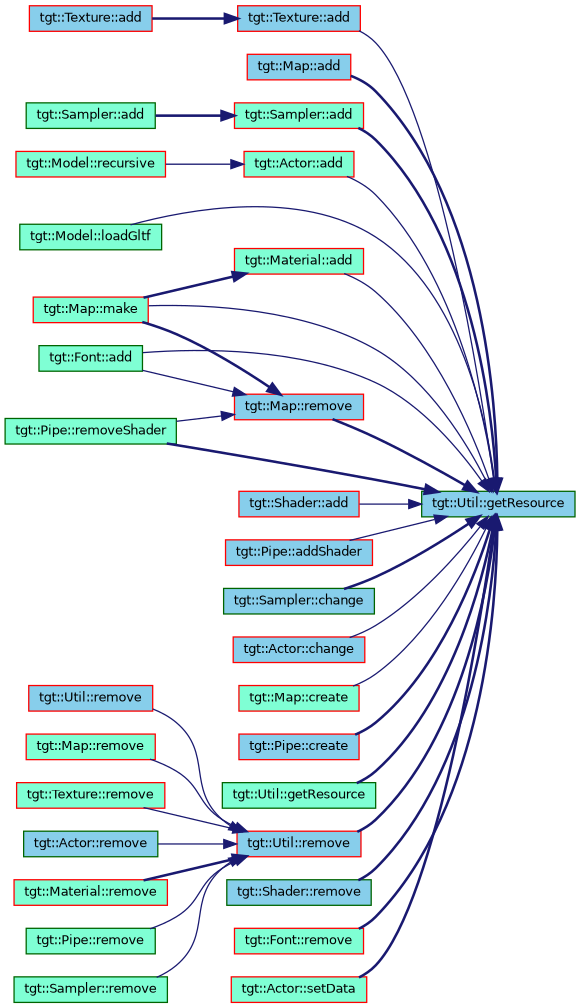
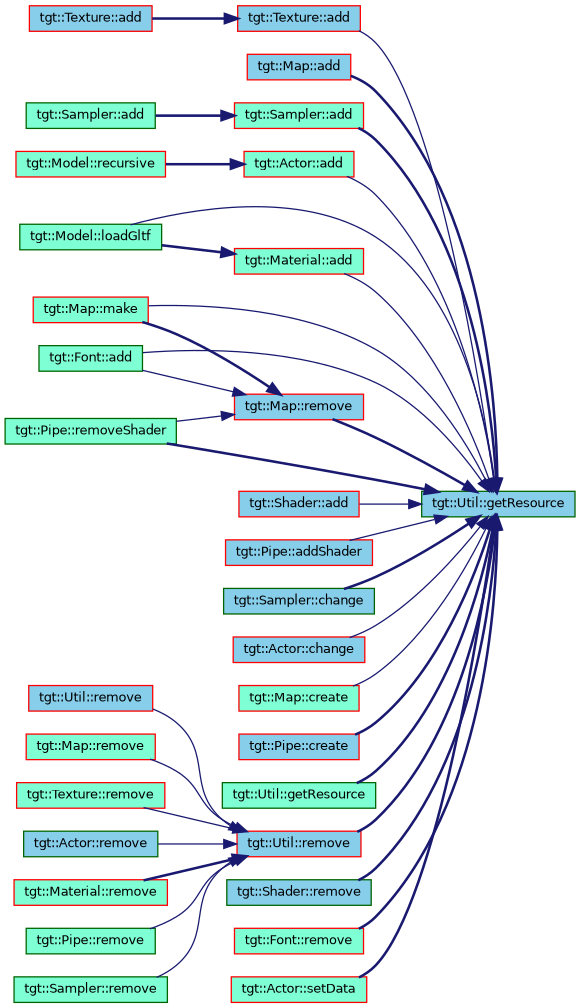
  digraph {
    rankdir=RL
    node [color=red fillcolor=aquamarine fontname=Helvetica fontsize=10 shape=record style=filled]
    edge [color=midnightblue dir=back fontname=Helvetica fontsize=10 labelfontname=Helvetica labelfontsize=10 style=solid]
    n1 [color=darkgreen fillcolor=skyblue fontcolor=black height=0.2 label="tgt::Util::getResource" width=0.4]
    n2 [fillcolor=skyblue height=0.2 label="tgt::Texture::add" width=0.4]
    n3 [fillcolor=skyblue height=0.2 label="tgt::Map::add" width=0.4]
    n4 [height=0.2 label="tgt::Sampler::add" width=0.4]
    n5 [height=0.2 label="tgt::Actor::add" width=0.4]
    n6 [color=darkgreen height=0.2 label="tgt::Model::loadGltf" width=0.4]
    n7 [height=0.2 label="tgt::Material::add" width=0.4]
    n8 [fillcolor=skyblue height=0.2 label="tgt::Shader::add" width=0.4]
    n9 [color=darkgreen height=0.2 label="tgt::Font::add" width=0.4]
    n10 [fillcolor=skyblue height=0.2 label="tgt::Pipe::addShader" width=0.4]
    n11 [color=darkgreen fillcolor=skyblue height=0.2 label="tgt::Sampler::change" width=0.4]
    n12 [fillcolor=skyblue height=0.2 label="tgt::Actor::change" width=0.4]
    n13 [height=0.2 label="tgt::Map::create" width=0.4]
    n14 [fillcolor=skyblue height=0.2 label="tgt::Pipe::create" width=0.4]
    n15 [color=darkgreen height=0.2 label="tgt::Util::getResource" width=0.4]
    n16 [height=0.2 label="tgt::Map::make" width=0.4]
    n17 [fillcolor=skyblue height=0.2 label="tgt::Util::remove" width=0.4]
    n18 [fillcolor=skyblue height=0.2 label="tgt::Map::remove" width=0.4]
    n19 [color=darkgreen height=0.2 label="tgt::Pipe::removeShader" width=0.4]
    n20 [color=darkgreen fillcolor=skyblue height=0.2 label="tgt::Shader::remove" width=0.4]
    n21 [height=0.2 label="tgt::Font::remove" width=0.4]
    n22 [height=0.2 label="tgt::Actor::setData" width=0.4]
    n23 [fillcolor=skyblue height=0.2 label="tgt::Texture::add" width=0.4]
    n24 [color=darkgreen height=0.2 label="tgt::Sampler::add" width=0.4]
    n25 [height=0.2 label="tgt::Model::recursive" width=0.4]
    n26 [fillcolor=skyblue height=0.2 label="tgt::Util::remove" width=0.4]
    n27 [height=0.2 label="tgt::Map::remove" width=0.4]
    n28 [height=0.2 label="tgt::Texture::remove" width=0.4]
    n29 [color=darkgreen fillcolor=skyblue height=0.2 label="tgt::Actor::remove" width=0.4]
    n30 [height=0.2 label="tgt::Material::remove" width=0.4]
    n31 [color=darkgreen height=0.2 label="tgt::Pipe::remove" width=0.4]
    n32 [color=darkgreen height=0.2 label="tgt::Sampler::remove" width=0.4]
    n1 -> n2
    n1 -> n3 [style=bold]
    n1 -> n4 [style=bold]
    n1 -> n5
    n1 -> n6
    n1 -> n7
    n1 -> n8
    n1 -> n9
    n1 -> n10
    n1 -> n11 [style=bold]
    n1 -> n12
    n1 -> n13
    n1 -> n14 [style=bold]
    n1 -> n15 [style=bold]
    n1 -> n16
    n1 -> n17 [style=bold]
    n1 -> n18 [style=bold]
    n1 -> n19 [style=bold]
    n1 -> n20 [style=bold]
    n1 -> n21 [style=bold]
    n1 -> n22 [style=bold]
    n2 -> n23 [style=bold]
    n4 -> n24 [style=bold]
-   n5 -> n25
-   n7 -> n16 [style=bold]
+   n5 -> n25 [style=bold]
+   n7 -> n6 [style=bold]
    n17 -> n26
    n17 -> n27
    n17 -> n28
    n17 -> n29
    n17 -> n30 [style=bold]
    n17 -> n31
    n17 -> n32
    n18 -> n9
    n18 -> n16 [style=bold]
    n18 -> n19
  }
